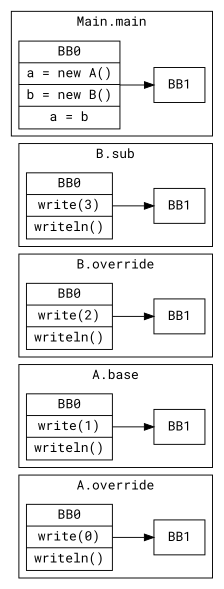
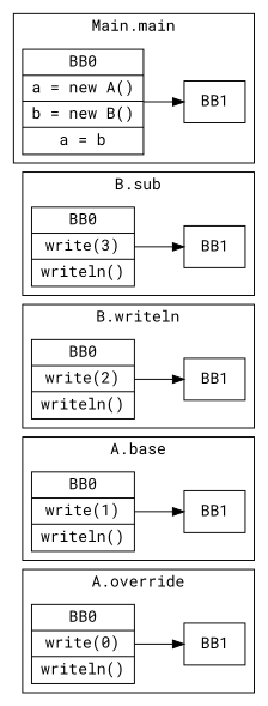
  digraph {
    rankdir=LR
    fontname="Roboto Mono"
    node [shape=record fontname="Roboto Mono"]
    edge [fontname="Roboto Mono"]
    n1 [label="BB0|write(0)|writeln()"]
    n2 [label=BB1]
    n3 [label="BB0|write(1)|writeln()"]
    n4 [label=BB1]
    n5 [label="BB0|write(2)|writeln()"]
    n6 [label=BB1]
    n7 [label="BB0|write(3)|writeln()"]
    n8 [label=BB1]
    n9 [label="BB0|a = new A()|b = new B()|a = b"]
    n10 [label=BB1]
    subgraph cluster_1 {
      label="A.override"
      n1
      n2
    }
    subgraph cluster_2 {
      label="A.base"
      n3
      n4
    }
    subgraph cluster_3 {
-     label="B.override"
+     label="B.writeln"
      n5
      n6
    }
    subgraph cluster_4 {
      label="B.sub"
      n7
      n8
    }
    subgraph cluster_5 {
      label="Main.main"
      n9
      n10
    }
    n1 -> n2
    n3 -> n4
    n5 -> n6
    n7 -> n8
    n9 -> n10
  }
